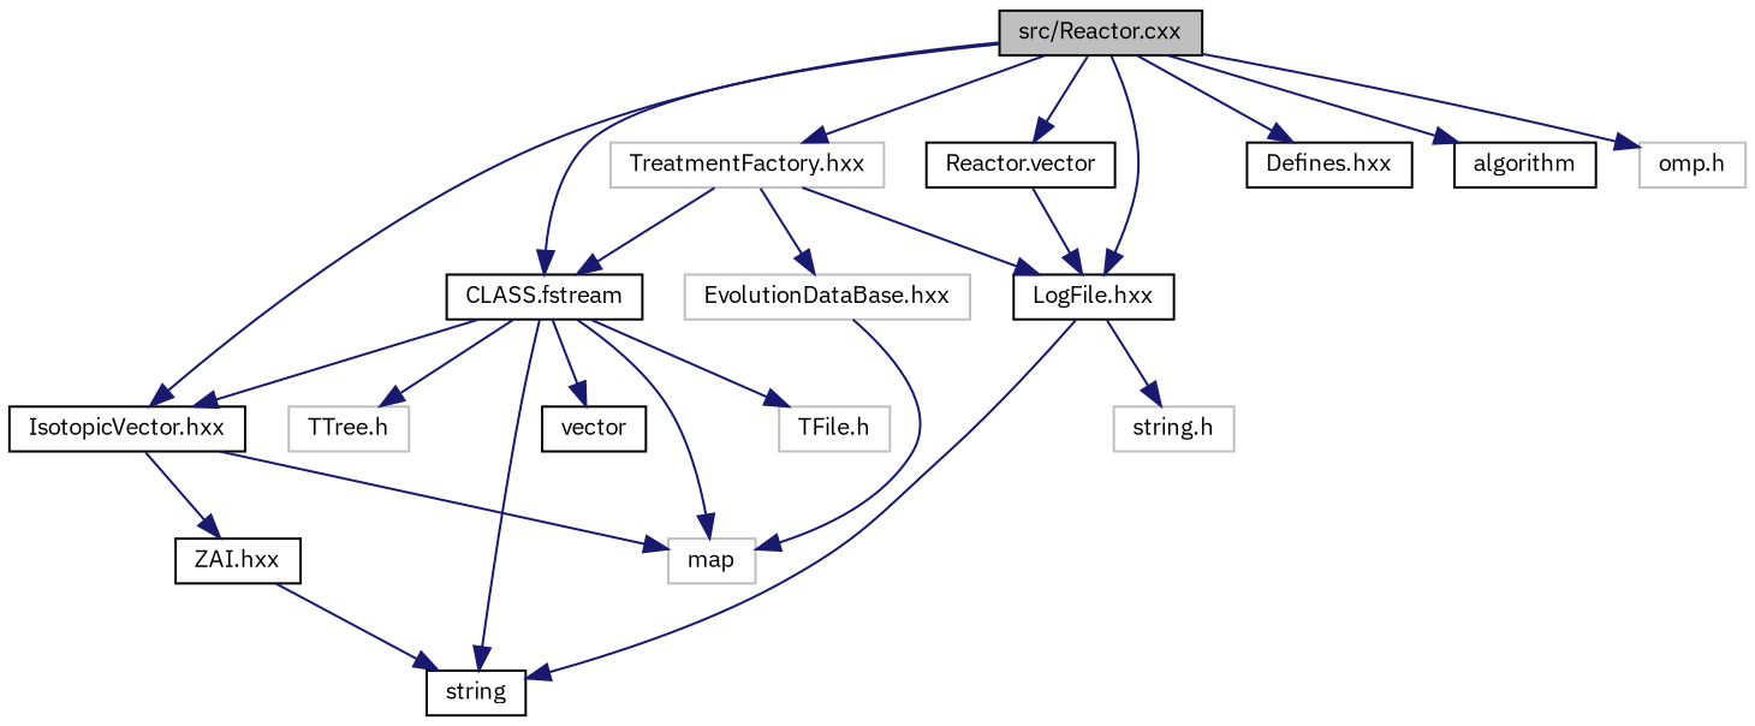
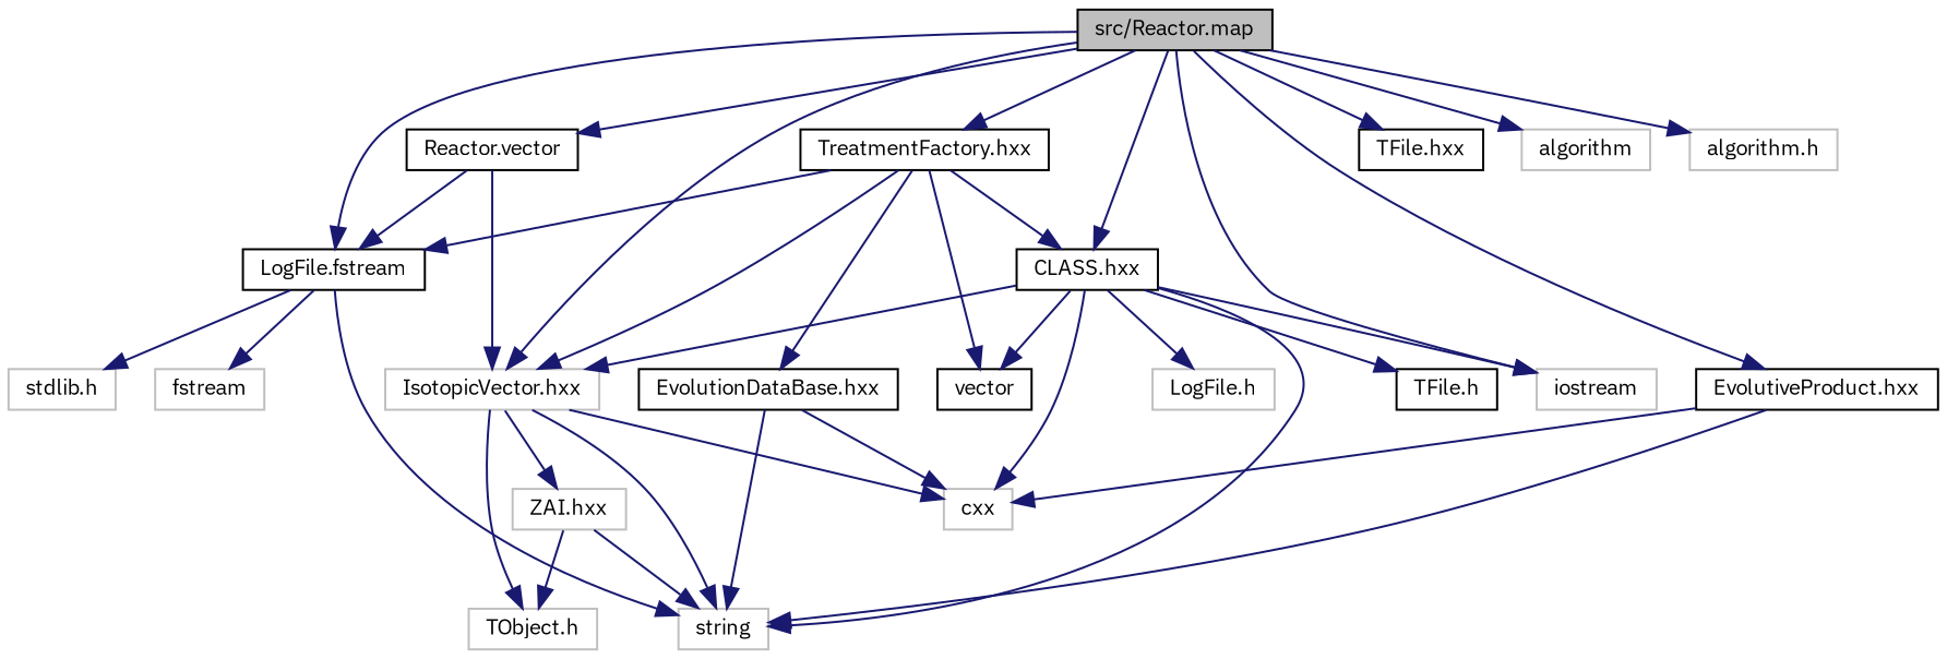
  digraph {
    fontname="IBM Plex Sans"
    node [color=black fillcolor=white fontname="IBM Plex Sans" fontsize=10 shape=record style=filled]
    edge [color=midnightblue fontname="IBM Plex Sans" fontsize=10 labelfontname=Helvetica labelfontsize=10 style=solid]
-   n1 [fillcolor=grey75 fontcolor=black height=0.2 label="src/Reactor.cxx" width=0.4]
+   n1 [fillcolor=grey75 fontcolor=black height=0.2 label="src/Reactor.map" width=0.4]
    n2 [height=0.2 label="Reactor.vector" width=0.4]
-   n3 [height=0.2 label="IsotopicVector.hxx" width=0.4]
-   n4 [height=0.2 label="LogFile.hxx" width=0.4]
-   n6 [height=0.2 label="CLASS.fstream" width=0.4]
-   n8 [color=grey75 height=0.2 label="TreatmentFactory.hxx" width=0.4]
-   n9 [height=0.2 label="Defines.hxx" width=0.4]
-   n10 [height=0.2 label=algorithm width=0.4]
-   n11 [color=grey75 height=0.2 label="omp.h" width=0.4]
-   n12 [height=0.2 label="ZAI.hxx" width=0.4]
-   n13 [height=0.2 label=string width=0.4]
-   n15 [color=grey75 height=0.2 label=map width=0.4]
-   n17 [color=grey75 height=0.2 label="string.h" width=0.4]
-   n18 [color=grey75 height=0.2 label="TFile.h" width=0.4]
-   n19 [color=grey75 height=0.2 label="TTree.h" width=0.4]
+   n3 [color=grey75 height=0.2 label="IsotopicVector.hxx" width=0.4]
+   n4 [height=0.2 label="LogFile.fstream" width=0.4]
+   n5 [height=0.2 label="EvolutiveProduct.hxx" width=0.4]
+   n6 [height=0.2 label="CLASS.hxx" width=0.4]
+   n7 [color=grey75 height=0.2 label=iostream width=0.4]
+   n8 [height=0.2 label="TreatmentFactory.hxx" width=0.4]
+   n9 [height=0.2 label="TFile.hxx" width=0.4]
+   n10 [color=grey75 height=0.2 label=algorithm width=0.4]
+   n11 [color=grey75 height=0.2 label="algorithm.h" width=0.4]
+   n12 [color=grey75 height=0.2 label="ZAI.hxx" width=0.4]
+   n13 [color=grey75 height=0.2 label=string width=0.4]
+   n14 [color=grey75 height=0.2 label="TObject.h" width=0.4]
+   n15 [color=grey75 height=0.2 label=cxx width=0.4]
+   n16 [color=grey75 height=0.2 label=fstream width=0.4]
+   n17 [color=grey75 height=0.2 label="stdlib.h" width=0.4]
+   n18 [height=0.2 label="TFile.h" width=0.4]
+   n19 [color=grey75 height=0.2 label="LogFile.h" width=0.4]
    n20 [height=0.2 label=vector width=0.4]
-   n21 [color=grey75 height=0.2 label="EvolutionDataBase.hxx" width=0.4]
+   n21 [height=0.2 label="EvolutionDataBase.hxx" width=0.4]
    n1 -> n2
    n1 -> n3
    n1 -> n4
+   n1 -> n5
    n1 -> n6
+   n1 -> n7
    n1 -> n8
    n1 -> n9
    n1 -> n10
    n1 -> n11
+   n2 -> n3
    n2 -> n4
    n3 -> n12
+   n3 -> n13
+   n3 -> n14
    n3 -> n15
    n4 -> n13
+   n4 -> n16
    n4 -> n17
+   n5 -> n13
+   n5 -> n15
    n6 -> n3
+   n6 -> n7
    n6 -> n13
    n6 -> n15
    n6 -> n18
    n6 -> n19
    n6 -> n20
+   n8 -> n3
    n8 -> n4
    n8 -> n6
+   n8 -> n20
    n8 -> n21
    n12 -> n13
+   n12 -> n14
+   n21 -> n13
    n21 -> n15
  }
